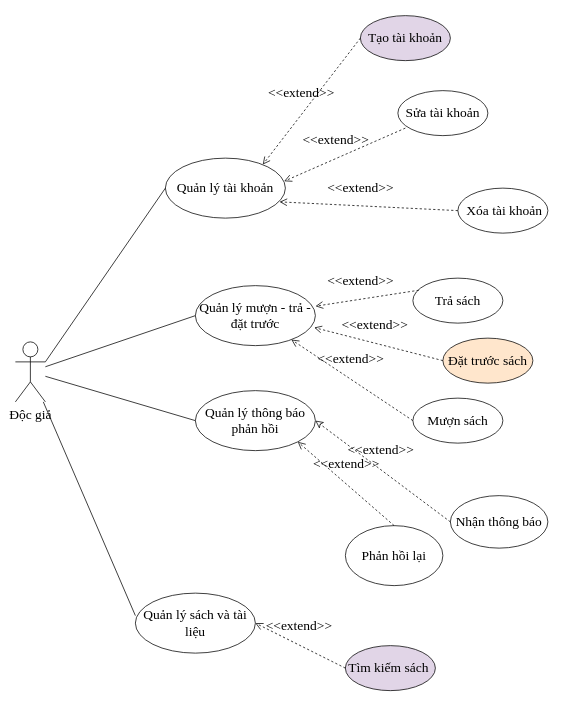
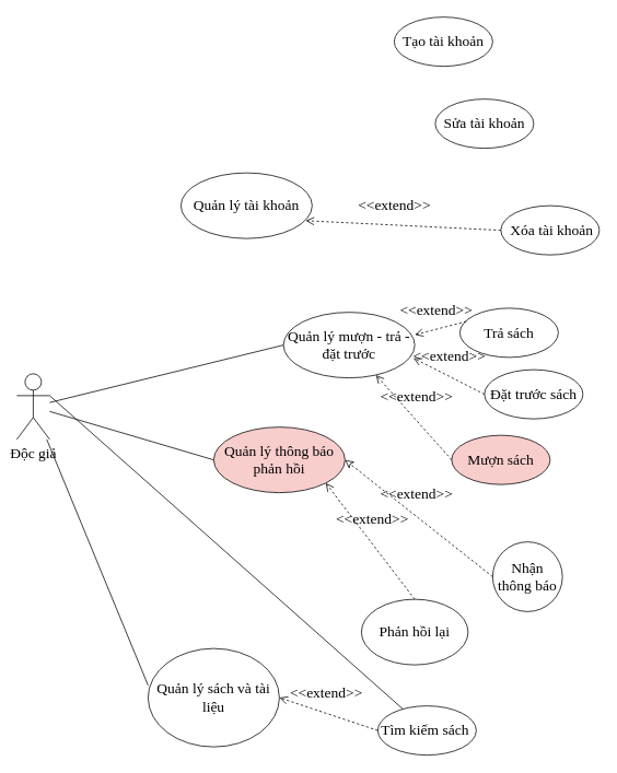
  <mxCell id="0" />
  <mxCell id="1" parent="0" />
  <mxCell id="2" value="&lt;font style=&quot;font-size: 18px;&quot; face=&quot;Times New Roman&quot;&gt;Độc giả&lt;/font&gt;" style="shape=umlActor;verticalLabelPosition=bottom;verticalAlign=top;html=1;outlineConnect=0;" vertex="1" parent="1"><mxGeometry x="20" y="455" width="40" height="80" as="geometry" /></mxCell>
  <mxCell id="3" value="&lt;font style=&quot;font-size: 18px;&quot; face=&quot;Times New Roman&quot;&gt;Quản lý tài khoản&lt;/font&gt;" style="ellipse;whiteSpace=wrap;html=1;" vertex="1" parent="1"><mxGeometry x="220" y="210" width="160" height="80" as="geometry" /></mxCell>
- <mxCell id="4" value="&lt;font face=&quot;Times New Roman&quot;&gt;&lt;span style=&quot;font-size: 18px;&quot;&gt;Quản lý mượn - trả - đặt trước&lt;/span&gt;&lt;/font&gt;" style="ellipse;whiteSpace=wrap;html=1;" vertex="1" parent="1"><mxGeometry x="260" y="380" width="160" height="80" as="geometry" /></mxCell>
- <mxCell id="5" value="&lt;font style=&quot;font-size: 18px;&quot; face=&quot;Times New Roman&quot;&gt;Quản lý sách và tài liệu&lt;/font&gt;" style="ellipse;whiteSpace=wrap;html=1;" vertex="1" parent="1"><mxGeometry x="180" y="790" width="160" height="80" as="geometry" /></mxCell>
- <mxCell id="6" value="&lt;font face=&quot;Times New Roman&quot;&gt;&lt;span style=&quot;font-size: 18px;&quot;&gt;Quản lý thông báo phản hồi&lt;/span&gt;&lt;/font&gt;" style="ellipse;whiteSpace=wrap;html=1;" vertex="1" parent="1"><mxGeometry x="260" y="520" width="160" height="80" as="geometry" /></mxCell>
- <mxCell id="7" value="" style="endArrow=none;html=1;rounded=0;exitX=1;exitY=0.333;exitDx=0;exitDy=0;exitPerimeter=0;entryX=0;entryY=0.5;entryDx=0;entryDy=0;" edge="1" parent="1" source="2" target="3"><mxGeometry width="50" height="50" relative="1" as="geometry"><mxPoint x="310" y="510" as="sourcePoint" /><mxPoint x="360" y="460" as="targetPoint" /></mxGeometry></mxCell>
+ <mxCell id="4" value="&lt;font face=&quot;Times New Roman&quot;&gt;&lt;span style=&quot;font-size: 18px;&quot;&gt;Quản lý mượn - trả - đặt trước&lt;/span&gt;&lt;/font&gt;" style="ellipse;whiteSpace=wrap;html=1;" vertex="1" parent="1"><mxGeometry x="345" y="380" width="160" height="80" as="geometry" /></mxCell>
+ <mxCell id="5" value="&lt;font style=&quot;font-size: 18px;&quot; face=&quot;Times New Roman&quot;&gt;Quản lý sách và tài liệu&lt;/font&gt;" style="ellipse;whiteSpace=wrap;html=1;" vertex="1" parent="1"><mxGeometry x="180" y="790" width="160" height="120" as="geometry" /></mxCell>
+ <mxCell id="6" value="&lt;font face=&quot;Times New Roman&quot;&gt;&lt;span style=&quot;font-size: 18px;&quot;&gt;Quản lý thông báo phản hồi&lt;/span&gt;&lt;/font&gt;" style="ellipse;whiteSpace=wrap;html=1;fillColor=#f8cecc;" vertex="1" parent="1"><mxGeometry x="260" y="520" width="160" height="80" as="geometry" /></mxCell>
+ <mxCell id="7" value="" style="endArrow=none;html=1;rounded=0;exitX=1;exitY=0.333;exitDx=0;exitDy=0;exitPerimeter=0;" edge="1" parent="1" source="2" target="23"><mxGeometry width="50" height="50" relative="1" as="geometry"><mxPoint x="310" y="510" as="sourcePoint" /><mxPoint x="360" y="460" as="targetPoint" /></mxGeometry></mxCell>
  <mxCell id="8" value="" style="endArrow=none;html=1;rounded=0;entryX=0;entryY=0.5;entryDx=0;entryDy=0;" edge="1" parent="1" source="2" target="4"><mxGeometry width="50" height="50" relative="1" as="geometry"><mxPoint x="310" y="510" as="sourcePoint" /><mxPoint x="360" y="460" as="targetPoint" /></mxGeometry></mxCell>
  <mxCell id="9" value="" style="endArrow=none;html=1;rounded=0;entryX=0;entryY=0.5;entryDx=0;entryDy=0;" edge="1" parent="1" source="2" target="6"><mxGeometry width="50" height="50" relative="1" as="geometry"><mxPoint x="310" y="510" as="sourcePoint" /><mxPoint x="360" y="460" as="targetPoint" /></mxGeometry></mxCell>
  <mxCell id="10" value="" style="endArrow=none;html=1;rounded=0;entryX=0;entryY=0.375;entryDx=0;entryDy=0;entryPerimeter=0;" edge="1" parent="1" source="2" target="5"><mxGeometry width="50" height="50" relative="1" as="geometry"><mxPoint x="310" y="510" as="sourcePoint" /><mxPoint x="360" y="460" as="targetPoint" /></mxGeometry></mxCell>
- <mxCell id="11" value="&lt;font style=&quot;font-size: 18px;&quot; face=&quot;Times New Roman&quot;&gt;Tạo tài khoản&lt;/font&gt;" style="ellipse;whiteSpace=wrap;html=1;fillColor=#e1d5e7;" vertex="1" parent="1"><mxGeometry x="480" y="20" width="120" height="60" as="geometry" /></mxCell>
+ <mxCell id="11" value="&lt;font style=&quot;font-size: 18px;&quot; face=&quot;Times New Roman&quot;&gt;Tạo tài khoản&lt;/font&gt;" style="ellipse;whiteSpace=wrap;html=1;" vertex="1" parent="1"><mxGeometry x="480" y="20" width="120" height="60" as="geometry" /></mxCell>
  <mxCell id="12" value="&lt;font style=&quot;font-size: 18px;&quot; face=&quot;Times New Roman&quot;&gt;Sửa tài khoản&lt;/font&gt;" style="ellipse;whiteSpace=wrap;html=1;" vertex="1" parent="1"><mxGeometry x="530" y="120" width="120" height="60" as="geometry" /></mxCell>
  <mxCell id="13" value="&lt;font style=&quot;font-size: 18px;&quot; face=&quot;Times New Roman&quot;&gt;&amp;nbsp;Xóa tài khoản&lt;/font&gt;" style="ellipse;whiteSpace=wrap;html=1;" vertex="1" parent="1"><mxGeometry x="610" y="250" width="120" height="60" as="geometry" /></mxCell>
- <mxCell id="14" value="&lt;font style=&quot;font-size: 18px;&quot; face=&quot;Times New Roman&quot;&gt;&amp;lt;&amp;lt;extend&amp;gt;&amp;gt;&lt;/font&gt;" style="endArrow=open;startArrow=none;endFill=0;startFill=0;endSize=8;html=1;verticalAlign=bottom;dashed=1;labelBackgroundColor=none;rounded=0;exitX=0;exitY=0.5;exitDx=0;exitDy=0;entryX=0.812;entryY=0.107;entryDx=0;entryDy=0;entryPerimeter=0;" edge="1" parent="1" source="11" target="3"><mxGeometry x="0.099" y="-10" width="160" relative="1" as="geometry"><mxPoint x="210" y="80" as="sourcePoint" /><mxPoint x="330" y="170" as="targetPoint" /><mxPoint as="offset" /></mxGeometry></mxCell>
- <mxCell id="15" value="&lt;font style=&quot;font-size: 18px;&quot; face=&quot;Times New Roman&quot;&gt;&amp;lt;&amp;lt;extend&amp;gt;&amp;gt;&lt;/font&gt;" style="endArrow=open;startArrow=none;endFill=0;startFill=0;endSize=8;html=1;verticalAlign=bottom;dashed=1;labelBackgroundColor=none;rounded=0;exitX=0.083;exitY=0.833;exitDx=0;exitDy=0;entryX=0.99;entryY=0.385;entryDx=0;entryDy=0;entryPerimeter=0;exitPerimeter=0;" edge="1" parent="1" source="12" target="3"><mxGeometry x="0.099" y="-10" width="160" relative="1" as="geometry"><mxPoint x="404" as="sourcePoint" y="310" /><mxPoint x="330" y="499" as="targetPoint" /><mxPoint as="offset" /></mxGeometry></mxCell>
  <mxCell id="16" value="&lt;font style=&quot;font-size: 18px;&quot; face=&quot;Times New Roman&quot;&gt;&amp;lt;&amp;lt;extend&amp;gt;&amp;gt;&lt;/font&gt;" style="endArrow=open;startArrow=none;endFill=0;startFill=0;endSize=8;html=1;verticalAlign=bottom;dashed=1;labelBackgroundColor=none;rounded=0;exitX=0;exitY=0.5;exitDx=0;exitDy=0;entryX=0.951;entryY=0.729;entryDx=0;entryDy=0;entryPerimeter=0;" edge="1" parent="1" source="13" target="3"><mxGeometry x="0.099" y="-10" width="160" relative="1" as="geometry"><mxPoint x="564" y="300" as="sourcePoint" /><mxPoint x="490" y="489" as="targetPoint" /><mxPoint as="offset" /></mxGeometry></mxCell>
- <mxCell id="17" value="&lt;font face=&quot;Times New Roman&quot;&gt;&lt;span style=&quot;font-size: 18px;&quot;&gt;Mượn sách&lt;/span&gt;&lt;/font&gt;" style="ellipse;whiteSpace=wrap;html=1;" vertex="1" parent="1"><mxGeometry x="550" y="530" width="120" height="60" as="geometry" /></mxCell>
- <mxCell id="18" value="&lt;font face=&quot;Times New Roman&quot;&gt;&lt;span style=&quot;font-size: 18px;&quot;&gt;Trả sách&lt;/span&gt;&lt;/font&gt;" style="ellipse;whiteSpace=wrap;html=1;" vertex="1" parent="1"><mxGeometry x="550" y="370" width="120" height="60" as="geometry" /></mxCell>
- <mxCell id="19" value="&lt;font face=&quot;Times New Roman&quot;&gt;&lt;span style=&quot;font-size: 18px;&quot;&gt;Đặt trước sách&lt;/span&gt;&lt;/font&gt;" style="ellipse;whiteSpace=wrap;html=1;fillColor=#ffe6cc;" vertex="1" parent="1"><mxGeometry x="590" y="450" width="120" height="60" as="geometry" /></mxCell>
+ <mxCell id="17" value="&lt;font face=&quot;Times New Roman&quot;&gt;&lt;span style=&quot;font-size: 18px;&quot;&gt;Mượn sách&lt;/span&gt;&lt;/font&gt;" style="ellipse;whiteSpace=wrap;html=1;fillColor=#f8cecc;" vertex="1" parent="1"><mxGeometry x="550" y="530" width="120" height="60" as="geometry" /></mxCell>
+ <mxCell id="18" value="&lt;font face=&quot;Times New Roman&quot;&gt;&lt;span style=&quot;font-size: 18px;&quot;&gt;Trả sách&lt;/span&gt;&lt;/font&gt;" style="ellipse;whiteSpace=wrap;html=1;" vertex="1" parent="1"><mxGeometry x="560" y="375" width="120" height="60" as="geometry" /></mxCell>
+ <mxCell id="19" value="&lt;font face=&quot;Times New Roman&quot;&gt;&lt;span style=&quot;font-size: 18px;&quot;&gt;Đặt trước sách&lt;/span&gt;&lt;/font&gt;" style="ellipse;whiteSpace=wrap;html=1;" vertex="1" parent="1"><mxGeometry x="590" y="450" width="120" height="60" as="geometry" /></mxCell>
  <mxCell id="20" value="&lt;font style=&quot;font-size: 18px;&quot; face=&quot;Times New Roman&quot;&gt;&amp;lt;&amp;lt;extend&amp;gt;&amp;gt;&lt;/font&gt;" style="endArrow=open;startArrow=none;endFill=0;startFill=0;endSize=8;html=1;verticalAlign=bottom;dashed=1;labelBackgroundColor=none;rounded=0;entryX=1.001;entryY=0.343;entryDx=0;entryDy=0;entryPerimeter=0;exitX=0.066;exitY=0.269;exitDx=0;exitDy=0;exitPerimeter=0;" edge="1" parent="1" source="18" target="4"><mxGeometry x="0.099" y="-10" width="160" relative="1" as="geometry"><mxPoint x="540" y="400" as="sourcePoint" /><mxPoint x="450" y="340" as="targetPoint" /><mxPoint as="offset" /></mxGeometry></mxCell>
  <mxCell id="21" value="&lt;font style=&quot;font-size: 18px;&quot; face=&quot;Times New Roman&quot;&gt;&amp;lt;&amp;lt;extend&amp;gt;&amp;gt;&lt;/font&gt;" style="endArrow=open;startArrow=none;endFill=0;startFill=0;endSize=8;html=1;verticalAlign=bottom;dashed=1;labelBackgroundColor=none;rounded=0;exitX=0;exitY=0.5;exitDx=0;exitDy=0;entryX=0.99;entryY=0.699;entryDx=0;entryDy=0;entryPerimeter=0;" edge="1" parent="1" source="19" target="4"><mxGeometry x="0.099" y="-10" width="160" relative="1" as="geometry"><mxPoint x="738" y="452" as="sourcePoint" /><mxPoint x="500" y="440" as="targetPoint" /><mxPoint as="offset" /></mxGeometry></mxCell>
  <mxCell id="22" value="&lt;font style=&quot;font-size: 18px;&quot; face=&quot;Times New Roman&quot;&gt;&amp;lt;&amp;lt;extend&amp;gt;&amp;gt;&lt;/font&gt;" style="endArrow=open;startArrow=none;endFill=0;startFill=0;endSize=8;html=1;verticalAlign=bottom;dashed=1;labelBackgroundColor=none;rounded=0;exitX=0;exitY=0.5;exitDx=0;exitDy=0;" edge="1" parent="1" source="17" target="4"><mxGeometry x="0.099" y="-10" width="160" relative="1" as="geometry"><mxPoint x="778" y="562" as="sourcePoint" /><mxPoint x="540" y="550" as="targetPoint" /><mxPoint as="offset" /></mxGeometry></mxCell>
- <mxCell id="23" value="&lt;font face=&quot;Times New Roman&quot;&gt;&lt;span style=&quot;font-size: 18px;&quot;&gt;Tìm kiếm sách&amp;nbsp;&lt;/span&gt;&lt;/font&gt;" style="ellipse;whiteSpace=wrap;html=1;fillColor=#e1d5e7;" vertex="1" parent="1"><mxGeometry x="460" y="860" width="120" height="60" as="geometry" /></mxCell>
+ <mxCell id="23" value="&lt;font face=&quot;Times New Roman&quot;&gt;&lt;span style=&quot;font-size: 18px;&quot;&gt;Tìm kiếm sách&amp;nbsp;&lt;/span&gt;&lt;/font&gt;" style="ellipse;whiteSpace=wrap;html=1;" vertex="1" parent="1"><mxGeometry x="460" y="860" width="120" height="60" as="geometry" /></mxCell>
  <mxCell id="24" value="&lt;font style=&quot;font-size: 18px;&quot; face=&quot;Times New Roman&quot;&gt;&amp;lt;&amp;lt;extend&amp;gt;&amp;gt;&lt;/font&gt;" style="endArrow=open;startArrow=none;endFill=0;startFill=0;endSize=8;html=1;verticalAlign=bottom;dashed=1;labelBackgroundColor=none;rounded=0;exitX=0;exitY=0.5;exitDx=0;exitDy=0;entryX=1;entryY=0.5;entryDx=0;entryDy=0;" edge="1" parent="1" source="23" target="5"><mxGeometry x="0.099" y="-10" width="160" relative="1" as="geometry"><mxPoint x="547.92" y="838" as="sourcePoint" /><mxPoint x="340" y="849.2" as="targetPoint" /><mxPoint as="offset" /></mxGeometry></mxCell>
- <mxCell id="25" value="&lt;font face=&quot;Times New Roman&quot;&gt;&lt;span style=&quot;font-size: 18px;&quot;&gt;Nhận thông báo&lt;/span&gt;&lt;/font&gt;" style="ellipse;whiteSpace=wrap;html=1;" vertex="1" parent="1"><mxGeometry x="600" y="660" width="130" height="70" as="geometry" /></mxCell>
+ <mxCell id="25" value="&lt;font face=&quot;Times New Roman&quot;&gt;&lt;span style=&quot;font-size: 18px;&quot;&gt;Nhận thông báo&lt;/span&gt;&lt;/font&gt;" style="ellipse;whiteSpace=wrap;html=1;" vertex="1" parent="1"><mxGeometry x="600" y="660" width="85" height="85" as="geometry" /></mxCell>
  <mxCell id="26" value="&lt;font style=&quot;font-size: 18px;&quot; face=&quot;Times New Roman&quot;&gt;&amp;lt;&amp;lt;extend&amp;gt;&amp;gt;&lt;/font&gt;" style="endArrow=classic;startArrow=none;endFill=0;startFill=0;endSize=8;html=1;verticalAlign=bottom;dashed=1;labelBackgroundColor=none;rounded=0;exitX=0;exitY=0.5;exitDx=0;exitDy=0;entryX=1;entryY=0.5;entryDx=0;entryDy=0;" edge="1" parent="1" source="25" target="6"><mxGeometry x="0.099" y="-10" width="160" relative="1" as="geometry"><mxPoint x="560" y="910" as="sourcePoint" /><mxPoint x="440" y="850" as="targetPoint" /><mxPoint as="offset" /></mxGeometry></mxCell>
- <mxCell id="27" value="&lt;font face=&quot;Times New Roman&quot;&gt;&lt;span style=&quot;font-size: 18px;&quot;&gt;Phản hồi lại&lt;/span&gt;&lt;/font&gt;" style="ellipse;whiteSpace=wrap;html=1;" vertex="1" parent="1"><mxGeometry x="460" y="700" width="130" height="80" as="geometry" /></mxCell>
+ <mxCell id="27" value="&lt;font face=&quot;Times New Roman&quot;&gt;&lt;span style=&quot;font-size: 18px;&quot;&gt;Phản hồi lại&lt;/span&gt;&lt;/font&gt;" style="ellipse;whiteSpace=wrap;html=1;" vertex="1" parent="1"><mxGeometry x="440" y="730" width="130" height="80" as="geometry" /></mxCell>
  <mxCell id="28" value="&lt;font style=&quot;font-size: 18px;&quot; face=&quot;Times New Roman&quot;&gt;&amp;lt;&amp;lt;extend&amp;gt;&amp;gt;&lt;/font&gt;" style="endArrow=open;startArrow=none;endFill=0;startFill=0;endSize=8;html=1;verticalAlign=bottom;dashed=1;labelBackgroundColor=none;rounded=0;exitX=0.5;exitY=0;exitDx=0;exitDy=0;entryX=1;entryY=1;entryDx=0;entryDy=0;" edge="1" parent="1" source="27" target="6"><mxGeometry x="0.099" y="-10" width="160" relative="1" as="geometry"><mxPoint x="840" y="1160" as="sourcePoint" /><mxPoint x="700" y="810" as="targetPoint" /><mxPoint as="offset" /></mxGeometry></mxCell>
